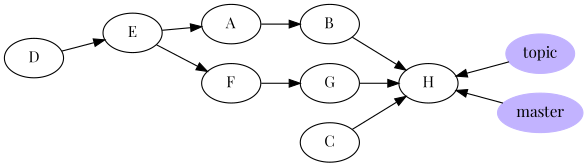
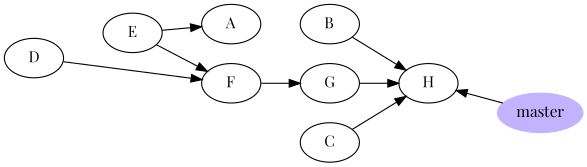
  digraph {
    fontname="Playfair Display"
    rankdir=LR
    node [fontname="Playfair Display"]
    edge [fontname="Playfair Display"]
    E
    A
    F
    B
    G
    H
    C
-   topic [color=".7 .3 1.0" style=filled]
    master [color=".7 .3 1.0" style=filled]
    D
    E -> A
    E -> F
-   A -> B
    F -> G
    B -> H
    G -> H
-   H -> topic [dir=back]
    H -> master [dir=back]
    C -> H
-   D -> E
+   D -> F
  }
